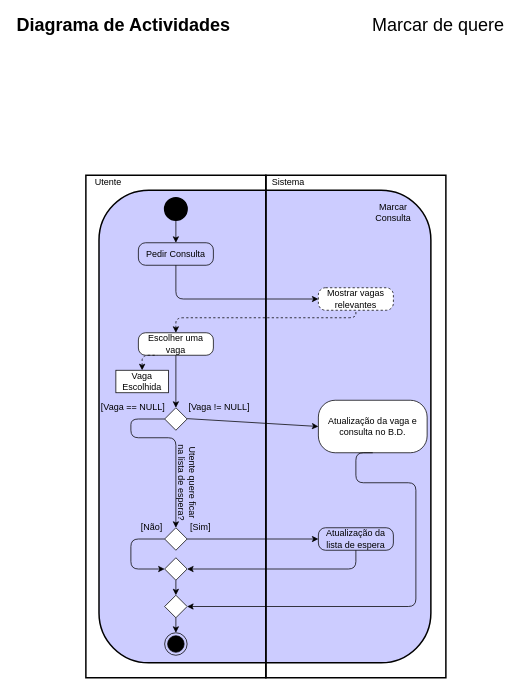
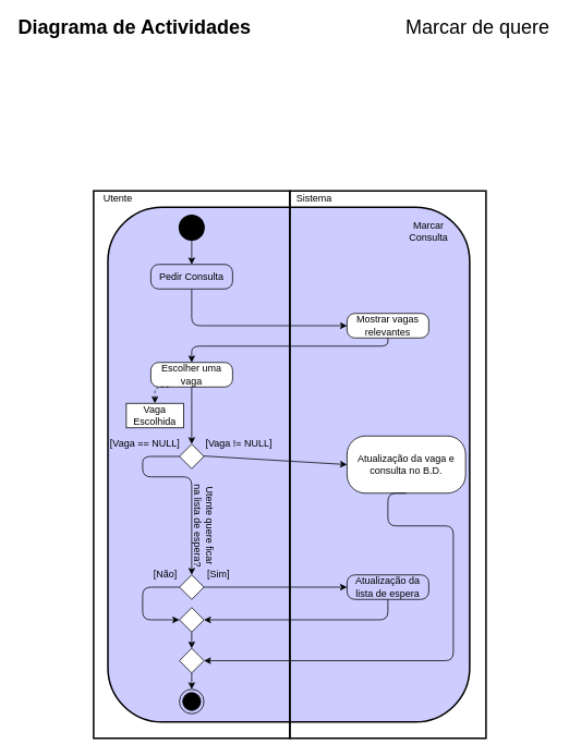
  <mxCell id="0" />
  <mxCell id="1" parent="0" />
  <mxCell id="2" value="" style="rounded=1;whiteSpace=wrap;html=1;strokeColor=#000000;strokeWidth=2;fillColor=#CCCCFF;" parent="1" vertex="1"><mxGeometry x="131.5" y="250" width="442.5" height="630" as="geometry" /></mxCell>
  <mxCell id="3" value="" style="rounded=0;whiteSpace=wrap;html=1;strokeColor=#000000;fillColor=none;strokeWidth=2;" parent="1" vertex="1"><mxGeometry x="354" y="230" width="240" height="670" as="geometry" /></mxCell>
  <mxCell id="4" value="" style="rounded=0;whiteSpace=wrap;html=1;strokeColor=#000000;fillColor=none;strokeWidth=2;" parent="1" vertex="1"><mxGeometry x="114" y="230" width="240" height="670" as="geometry" /></mxCell>
  <mxCell id="5" value="" style="strokeWidth=2;html=1;shape=mxgraph.flowchart.start_2;whiteSpace=wrap;fillColor=#000000;" parent="1" vertex="1"><mxGeometry x="219" y="260" width="30" height="30" as="geometry" /></mxCell>
  <mxCell id="6" value="" style="ellipse;html=1;shape=endState;fillColor=#000000;" parent="1" vertex="1"><mxGeometry x="219" y="840" width="30" height="30" as="geometry" /></mxCell>
  <mxCell id="7" value="Pedir Consulta" style="rounded=1;whiteSpace=wrap;html=1;strokeColor=#000000;fillColor=#ccccff;arcSize=32;" parent="1" vertex="1"><mxGeometry x="184" y="320" width="100" height="30" as="geometry" /></mxCell>
- <mxCell id="8" value="Mostrar vagas&lt;br&gt;relevantes" style="rounded=1;whiteSpace=wrap;html=1;strokeColor=#000000;fillColor=#FFFFFF;arcSize=32;dashed=1;" parent="1" vertex="1"><mxGeometry x="424" y="380" width="100" height="30" as="geometry" /></mxCell>
+ <mxCell id="8" value="Mostrar vagas&lt;br&gt;relevantes" style="rounded=1;whiteSpace=wrap;html=1;strokeColor=#000000;fillColor=#FFFFFF;arcSize=32;" parent="1" vertex="1"><mxGeometry x="424" y="380" width="100" height="30" as="geometry" /></mxCell>
  <mxCell id="9" value="Escolher uma vaga" style="rounded=1;whiteSpace=wrap;html=1;strokeColor=#000000;fillColor=#FFFFFF;arcSize=32;" parent="1" vertex="1"><mxGeometry x="184" y="440" width="100" height="30" as="geometry" /></mxCell>
  <mxCell id="10" value="Vaga&lt;br&gt;Escolhida" style="rounded=0;whiteSpace=wrap;html=1;strokeColor=#000000;strokeWidth=1;" parent="1" vertex="1"><mxGeometry x="154" y="490" width="70" height="30" as="geometry" /></mxCell>
  <mxCell id="11" value="" style="rhombus;whiteSpace=wrap;html=1;strokeColor=#000000;strokeWidth=1;" parent="1" vertex="1"><mxGeometry x="219" y="540" width="30" height="30" as="geometry" /></mxCell>
  <mxCell id="12" value="[Vaga != NULL]" style="text;html=1;strokeColor=none;fillColor=none;align=center;verticalAlign=middle;whiteSpace=wrap;rounded=0;" parent="1" vertex="1"><mxGeometry x="246.5" y="530" width="90" height="20" as="geometry" /></mxCell>
  <mxCell id="13" value="&lt;font style=&quot;font-size: 12px&quot;&gt;[Vaga == NULL]&lt;/font&gt;" style="text;html=1;strokeColor=none;fillColor=none;align=center;verticalAlign=middle;whiteSpace=wrap;rounded=0;" parent="1" vertex="1"><mxGeometry x="131.5" y="530" width="90" height="20" as="geometry" /></mxCell>
  <mxCell id="14" value="" style="endArrow=classic;html=1;exitX=0.5;exitY=1;exitDx=0;exitDy=0;exitPerimeter=0;entryX=0.5;entryY=0;entryDx=0;entryDy=0;" parent="1" source="5" target="7" edge="1"><mxGeometry width="50" height="50" relative="1" as="geometry"><mxPoint x="144" y="490" as="sourcePoint" /><mxPoint x="194" y="440" as="targetPoint" /></mxGeometry></mxCell>
  <mxCell id="15" value="" style="endArrow=classic;html=1;exitX=0.5;exitY=1;exitDx=0;exitDy=0;entryX=0;entryY=0.5;entryDx=0;entryDy=0;" parent="1" source="7" target="8" edge="1"><mxGeometry width="50" height="50" relative="1" as="geometry"><mxPoint x="284" y="395" as="sourcePoint" /><mxPoint x="254" y="340" as="targetPoint" /><Array as="points"><mxPoint x="234" y="395" /></Array></mxGeometry></mxCell>
- <mxCell id="16" value="" style="endArrow=none;html=1;edgeStyle=orthogonalEdgeStyle;entryX=0.5;entryY=1;entryDx=0;entryDy=0;exitX=0.5;exitY=0;exitDx=0;exitDy=0;startArrow=classic;startFill=1;dashed=1;" parent="1" source="9" target="8" edge="1"><mxGeometry relative="1" as="geometry"><mxPoint x="274" y="430" as="sourcePoint" /><mxPoint x="344" y="330" as="targetPoint" /><Array as="points"><mxPoint x="234" y="420" /><mxPoint x="474" y="420" /></Array></mxGeometry></mxCell>
+ <mxCell id="16" value="" style="endArrow=none;html=1;edgeStyle=orthogonalEdgeStyle;entryX=0.5;entryY=1;entryDx=0;entryDy=0;exitX=0.5;exitY=0;exitDx=0;exitDy=0;startArrow=classic;startFill=1;" parent="1" source="9" target="8" edge="1"><mxGeometry relative="1" as="geometry"><mxPoint x="274" y="430" as="sourcePoint" /><mxPoint x="344" y="330" as="targetPoint" /><Array as="points"><mxPoint x="234" y="420" /><mxPoint x="474" y="420" /></Array></mxGeometry></mxCell>
  <mxCell id="17" value="" style="endArrow=none;dashed=1;html=1;exitX=0.5;exitY=0;exitDx=0;exitDy=0;startArrow=classic;startFill=1;" parent="1" source="10" edge="1"><mxGeometry width="50" height="50" relative="1" as="geometry"><mxPoint x="174" y="410" as="sourcePoint" /><mxPoint x="209" y="470" as="targetPoint" /><Array as="points"><mxPoint x="189" y="470" /></Array></mxGeometry></mxCell>
  <mxCell id="18" value="" style="endArrow=classic;html=1;exitX=0.5;exitY=1;exitDx=0;exitDy=0;entryX=0.5;entryY=0;entryDx=0;entryDy=0;" parent="1" source="9" target="11" edge="1"><mxGeometry width="50" height="50" relative="1" as="geometry"><mxPoint x="244" y="360" as="sourcePoint" /><mxPoint x="244" y="390" as="targetPoint" /></mxGeometry></mxCell>
  <mxCell id="19" value="Utente" style="text;html=1;strokeColor=none;fillColor=none;align=center;verticalAlign=middle;whiteSpace=wrap;rounded=0;strokeWidth=1;" parent="1" vertex="1"><mxGeometry x="124" y="230" width="40" height="20" as="geometry" /></mxCell>
  <mxCell id="20" value="Sistema" style="text;html=1;strokeColor=none;fillColor=none;align=center;verticalAlign=middle;whiteSpace=wrap;rounded=0;strokeWidth=1;" parent="1" vertex="1"><mxGeometry x="364" y="230" width="40" height="20" as="geometry" /></mxCell>
  <mxCell id="21" value="Atualização da vaga e consulta no B.D." style="rounded=1;whiteSpace=wrap;html=1;strokeColor=#000000;fillColor=#FFFFFF;arcSize=32;" parent="1" vertex="1"><mxGeometry x="424" y="530" width="145" height="70" as="geometry" /></mxCell>
  <mxCell id="22" value="" style="endArrow=classic;html=1;exitX=1;exitY=0.5;exitDx=0;exitDy=0;entryX=0;entryY=0.5;entryDx=0;entryDy=0;" parent="1" target="21" edge="1"><mxGeometry width="50" height="50" relative="1" as="geometry"><mxPoint x="249" y="554.5" as="sourcePoint" /><mxPoint x="389" y="554.5" as="targetPoint" /></mxGeometry></mxCell>
  <mxCell id="23" value="" style="endArrow=none;html=1;edgeStyle=orthogonalEdgeStyle;entryX=0.5;entryY=1;entryDx=0;entryDy=0;exitX=1;exitY=0.5;exitDx=0;exitDy=0;startArrow=classic;startFill=1;" parent="1" source="35" target="21" edge="1"><mxGeometry relative="1" as="geometry"><mxPoint x="234" y="650" as="sourcePoint" /><mxPoint x="474" y="620" as="targetPoint" /><Array as="points"><mxPoint x="554" y="805" /><mxPoint x="554" y="640" /><mxPoint x="474" y="640" /></Array></mxGeometry></mxCell>
  <mxCell id="24" value="" style="endArrow=none;html=1;edgeStyle=orthogonalEdgeStyle;startArrow=classic;startFill=1;entryX=0;entryY=0.5;entryDx=0;entryDy=0;exitX=0.5;exitY=0;exitDx=0;exitDy=0;" parent="1" source="26" target="11" edge="1"><mxGeometry relative="1" as="geometry"><mxPoint x="234" y="600" as="sourcePoint" /><mxPoint x="194" y="570" as="targetPoint" /><Array as="points"><mxPoint x="234" y="580" /><mxPoint x="174" y="580" /><mxPoint x="174" y="555" /></Array></mxGeometry></mxCell>
  <mxCell id="25" value="Marcar Consulta" style="text;html=1;strokeColor=none;fillColor=none;align=center;verticalAlign=middle;whiteSpace=wrap;rounded=0;strokeWidth=1;" parent="1" vertex="1"><mxGeometry x="494" y="270" width="60" height="20" as="geometry" /></mxCell>
  <mxCell id="26" value="" style="rhombus;whiteSpace=wrap;html=1;strokeColor=#000000;strokeWidth=1;" parent="1" vertex="1"><mxGeometry x="219" y="700" width="30" height="30" as="geometry" /></mxCell>
  <mxCell id="27" value="Utente quere ficar na lista de espera?" style="text;html=1;strokeColor=none;fillColor=none;align=center;verticalAlign=middle;whiteSpace=wrap;rounded=0;rotation=90;" parent="1" vertex="1"><mxGeometry x="194" y="630" width="110" height="20" as="geometry" /></mxCell>
  <mxCell id="28" value="" style="endArrow=none;html=1;edgeStyle=orthogonalEdgeStyle;startArrow=classic;startFill=1;entryX=0;entryY=0.5;entryDx=0;entryDy=0;exitX=0;exitY=0.5;exitDx=0;exitDy=0;" parent="1" source="34" target="26" edge="1"><mxGeometry relative="1" as="geometry"><mxPoint x="219" y="750" as="sourcePoint" /><mxPoint x="203.97" y="720" as="targetPoint" /><Array as="points"><mxPoint x="174" y="755" /><mxPoint x="174" y="715" /></Array></mxGeometry></mxCell>
  <mxCell id="29" value="Atualização da&lt;br&gt;lista de espera" style="rounded=1;whiteSpace=wrap;html=1;strokeColor=#000000;fillColor=#ccccff;arcSize=32;" parent="1" vertex="1"><mxGeometry x="424" y="700" width="100" height="30" as="geometry" /></mxCell>
  <mxCell id="30" value="" style="endArrow=classic;html=1;exitX=1;exitY=0.5;exitDx=0;exitDy=0;entryX=0;entryY=0.5;entryDx=0;entryDy=0;" parent="1" source="26" target="29" edge="1"><mxGeometry width="50" height="50" relative="1" as="geometry"><mxPoint x="249" y="714.66" as="sourcePoint" /><mxPoint x="424" y="715.16" as="targetPoint" /></mxGeometry></mxCell>
  <mxCell id="31" value="" style="endArrow=none;html=1;edgeStyle=orthogonalEdgeStyle;startArrow=classic;startFill=1;entryX=0.5;entryY=1;entryDx=0;entryDy=0;exitX=1;exitY=0.5;exitDx=0;exitDy=0;" parent="1" source="34" target="29" edge="1"><mxGeometry relative="1" as="geometry"><mxPoint x="334" y="740" as="sourcePoint" /><mxPoint x="474" y="730" as="targetPoint" /><Array as="points"><mxPoint x="474" y="755" /></Array></mxGeometry></mxCell>
  <mxCell id="32" value="[Sim]" style="text;html=1;strokeColor=none;fillColor=none;align=center;verticalAlign=middle;whiteSpace=wrap;rounded=0;" parent="1" vertex="1"><mxGeometry x="246.5" y="690" width="40" height="20" as="geometry" /></mxCell>
  <mxCell id="33" value="[Não]" style="text;html=1;strokeColor=none;fillColor=none;align=center;verticalAlign=middle;whiteSpace=wrap;rounded=0;" parent="1" vertex="1"><mxGeometry x="181.5" y="690" width="40" height="20" as="geometry" /></mxCell>
  <mxCell id="34" value="" style="rhombus;whiteSpace=wrap;html=1;strokeColor=#000000;strokeWidth=1;" parent="1" vertex="1"><mxGeometry x="219" y="740" width="30" height="30" as="geometry" /></mxCell>
  <mxCell id="35" value="" style="rhombus;whiteSpace=wrap;html=1;strokeColor=#000000;strokeWidth=1;" parent="1" vertex="1"><mxGeometry x="219" y="790" width="30" height="30" as="geometry" /></mxCell>
  <mxCell id="36" value="" style="endArrow=classic;html=1;exitX=0.5;exitY=1;exitDx=0;exitDy=0;entryX=0.5;entryY=0;entryDx=0;entryDy=0;" parent="1" source="34" target="35" edge="1"><mxGeometry width="50" height="50" relative="1" as="geometry"><mxPoint x="244" y="480" as="sourcePoint" /><mxPoint x="244" y="550" as="targetPoint" /></mxGeometry></mxCell>
  <mxCell id="37" value="" style="endArrow=classic;html=1;exitX=0.5;exitY=1;exitDx=0;exitDy=0;entryX=0.5;entryY=0;entryDx=0;entryDy=0;" parent="1" source="35" target="6" edge="1"><mxGeometry width="50" height="50" relative="1" as="geometry"><mxPoint x="244" y="780" as="sourcePoint" /><mxPoint x="244" y="800" as="targetPoint" /></mxGeometry></mxCell>
  <mxCell id="38" value="" style="group" parent="1" vertex="1" connectable="0"><mxGeometry x="20" y="20" width="654" height="20" as="geometry" /></mxCell>
  <mxCell id="39" value="&lt;h6&gt;&lt;font style=&quot;font-size: 24px&quot;&gt;Diagrama de Actividades&lt;/font&gt;&lt;/h6&gt;" style="text;html=1;strokeColor=none;fillColor=none;align=left;verticalAlign=middle;whiteSpace=wrap;rounded=0;" parent="38" vertex="1"><mxGeometry width="320" height="20" as="geometry" /></mxCell>
  <mxCell id="40" value="&lt;p&gt;&lt;font style=&quot;font-size: 24px&quot;&gt;Marcar de quere&lt;/font&gt;&lt;/p&gt;" style="text;html=1;strokeColor=none;fillColor=none;align=right;verticalAlign=middle;whiteSpace=wrap;rounded=0;" parent="38" vertex="1"><mxGeometry x="334" width="320" height="20" as="geometry" /></mxCell>
